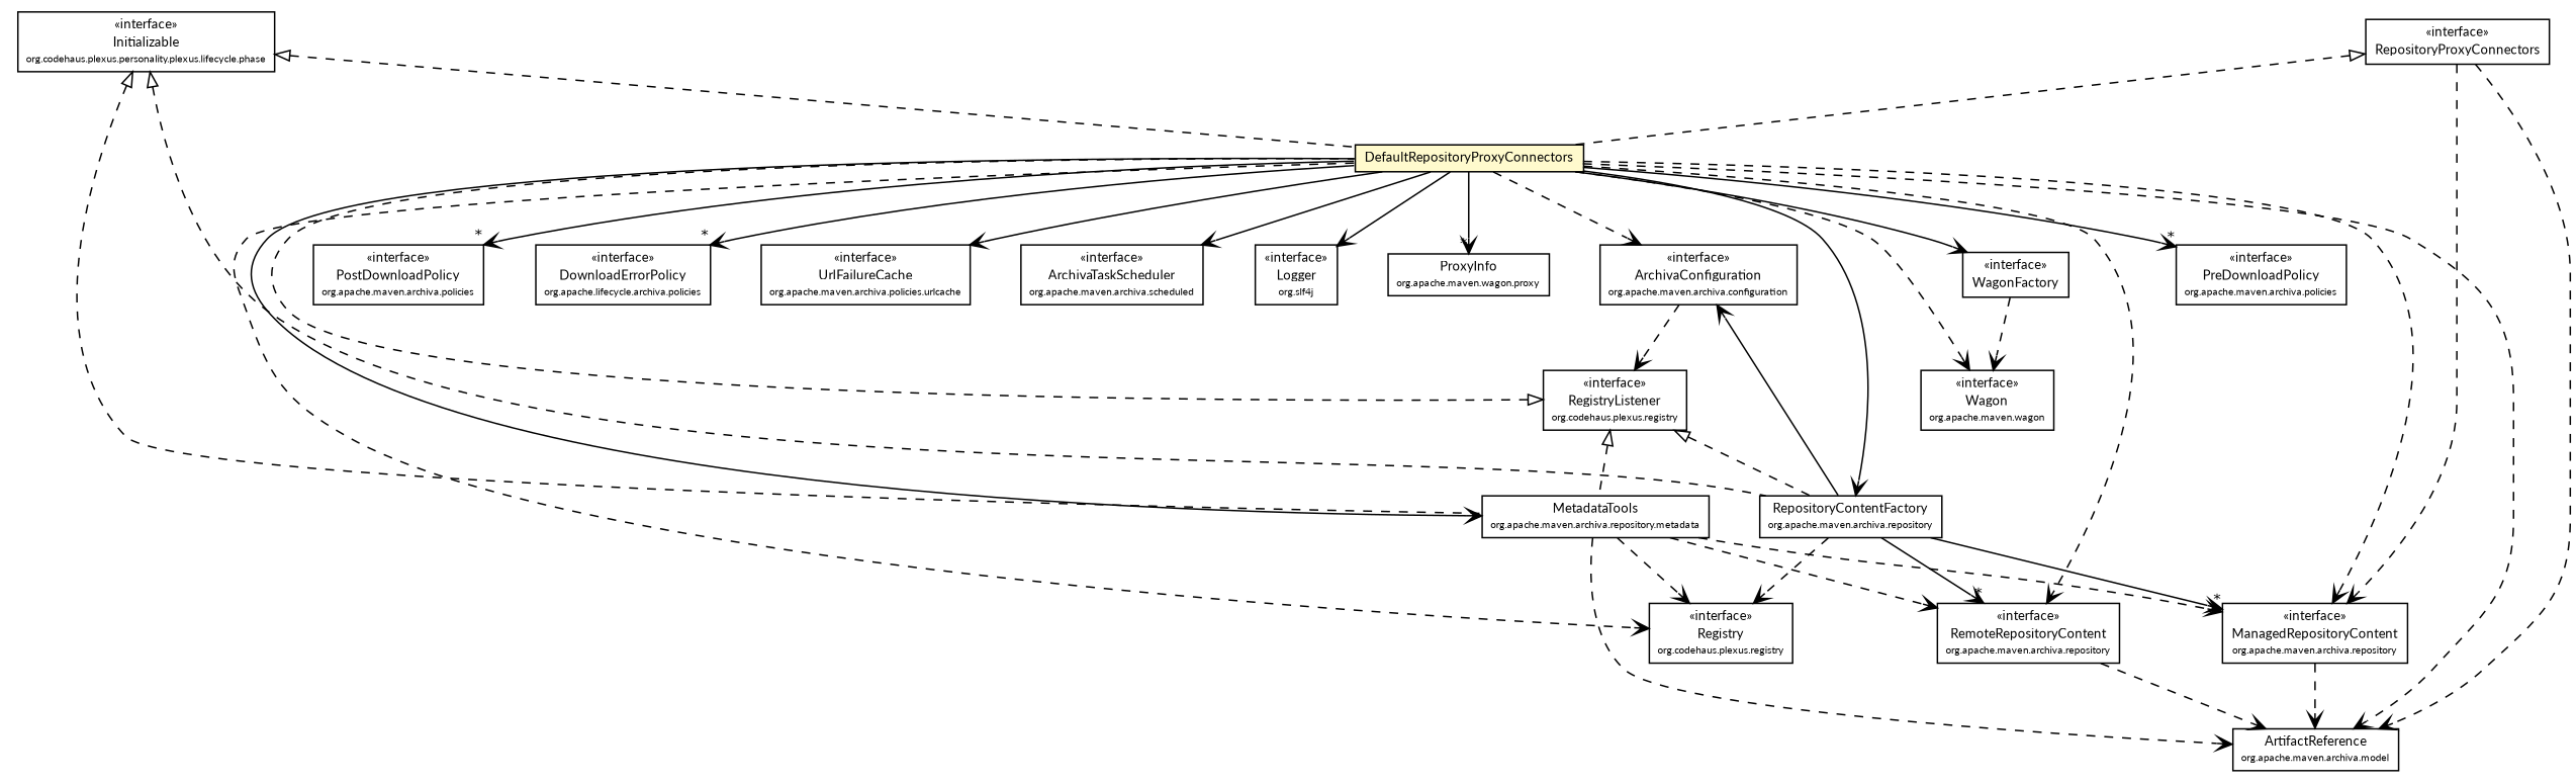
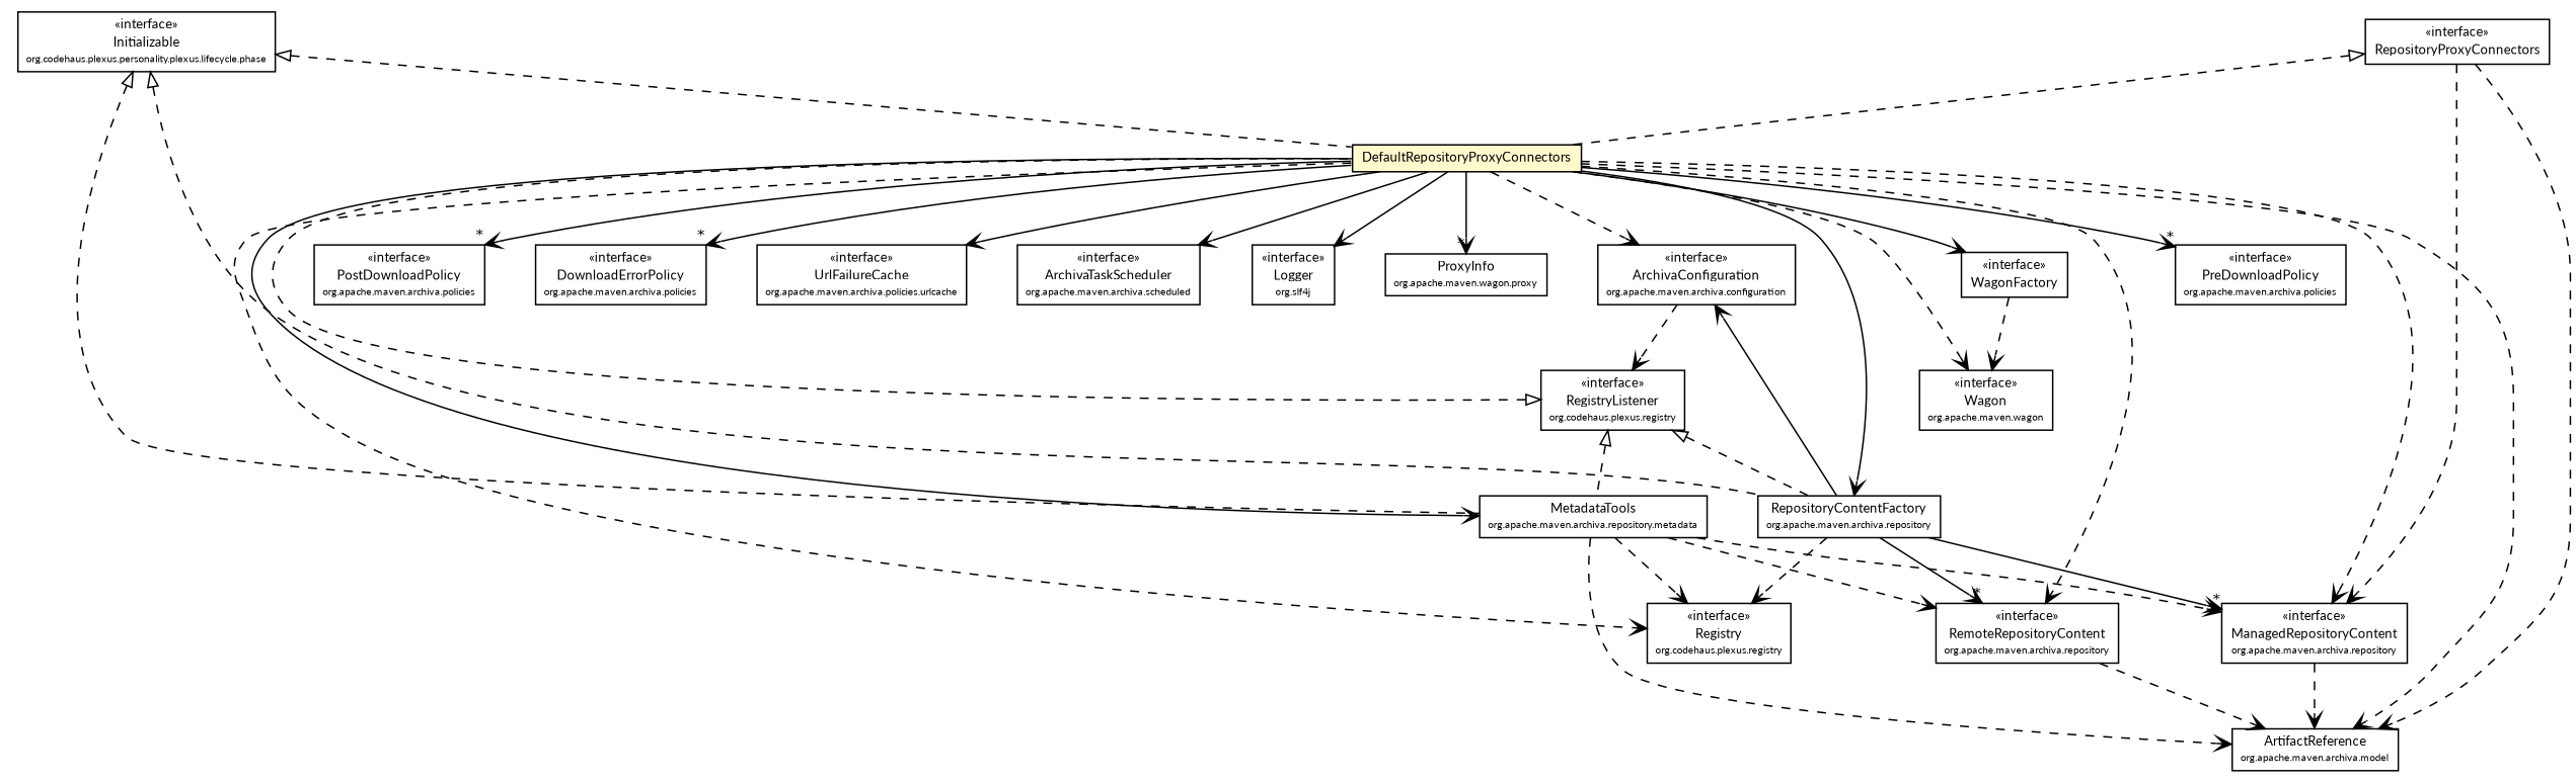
  digraph {
    fontname=Lato
    node [fontcolor=black fontname=Lato fontsize=9.0 shape=plaintext]
    edge [arrowhead=open color=black fontcolor=black fontname=Lato fontsize=10.0 headport=p labelfontname=Helvetica labelfontsize=10 style=dashed tailport=p]
    n1 [label=<<table border="0" cellborder="1" cellspacing="0" cellpadding="2" port="p" href="../policies/PreDownloadPolicy.html"> 		<tr><td><table border="0" cellspacing="0" cellpadding="1"> 			<tr><td> &laquo;interface&raquo; </td></tr> 			<tr><td> PreDownloadPolicy </td></tr> 			<tr><td><font point-size="7.0"> org.apache.maven.archiva.policies </font></td></tr> 		</table></td></tr> 		</table>>]
    n2 [label=<<table border="0" cellborder="1" cellspacing="0" cellpadding="2" port="p" href="../policies/PostDownloadPolicy.html"> 		<tr><td><table border="0" cellspacing="0" cellpadding="1"> 			<tr><td> &laquo;interface&raquo; </td></tr> 			<tr><td> PostDownloadPolicy </td></tr> 			<tr><td><font point-size="7.0"> org.apache.maven.archiva.policies </font></td></tr> 		</table></td></tr> 		</table>>]
-   n3 [label=<<table border="0" cellborder="1" cellspacing="0" cellpadding="2" port="p" href="../policies/DownloadErrorPolicy.html"> 		<tr><td><table border="0" cellspacing="0" cellpadding="1"> 			<tr><td> &laquo;interface&raquo; </td></tr> 			<tr><td> DownloadErrorPolicy </td></tr> 			<tr><td><font point-size="7.0"> org.apache.lifecycle.archiva.policies </font></td></tr> 		</table></td></tr> 		</table>>]
+   n3 [label=<<table border="0" cellborder="1" cellspacing="0" cellpadding="2" port="p" href="../policies/DownloadErrorPolicy.html"> 		<tr><td><table border="0" cellspacing="0" cellpadding="1"> 			<tr><td> &laquo;interface&raquo; </td></tr> 			<tr><td> DownloadErrorPolicy </td></tr> 			<tr><td><font point-size="7.0"> org.apache.maven.archiva.policies </font></td></tr> 		</table></td></tr> 		</table>>]
    n4 [label=<<table border="0" cellborder="1" cellspacing="0" cellpadding="2" port="p" href="../policies/urlcache/UrlFailureCache.html"> 		<tr><td><table border="0" cellspacing="0" cellpadding="1"> 			<tr><td> &laquo;interface&raquo; </td></tr> 			<tr><td> UrlFailureCache </td></tr> 			<tr><td><font point-size="7.0"> org.apache.maven.archiva.policies.urlcache </font></td></tr> 		</table></td></tr> 		</table>>]
    n5 [label=<<table border="0" cellborder="1" cellspacing="0" cellpadding="2" port="p" href="../configuration/ArchivaConfiguration.html"> 		<tr><td><table border="0" cellspacing="0" cellpadding="1"> 			<tr><td> &laquo;interface&raquo; </td></tr> 			<tr><td> ArchivaConfiguration </td></tr> 			<tr><td><font point-size="7.0"> org.apache.maven.archiva.configuration </font></td></tr> 		</table></td></tr> 		</table>>]
    n6 [label=<<table border="0" cellborder="1" cellspacing="0" cellpadding="2" port="p" href="http://java.sun.com/j2se/1.4.2/docs/api/org/codehaus/plexus/registry/RegistryListener.html"> 		<tr><td><table border="0" cellspacing="0" cellpadding="1"> 			<tr><td> &laquo;interface&raquo; </td></tr> 			<tr><td> RegistryListener </td></tr> 			<tr><td><font point-size="7.0"> org.codehaus.plexus.registry </font></td></tr> 		</table></td></tr> 		</table>>]
    n7 [label=<<table border="0" cellborder="1" cellspacing="0" cellpadding="2" port="p" href="../repository/RepositoryContentFactory.html"> 		<tr><td><table border="0" cellspacing="0" cellpadding="1"> 			<tr><td> RepositoryContentFactory </td></tr> 			<tr><td><font point-size="7.0"> org.apache.maven.archiva.repository </font></td></tr> 		</table></td></tr> 		</table>>]
    n8 [label=<<table border="0" cellborder="1" cellspacing="0" cellpadding="2" port="p" href="../repository/metadata/MetadataTools.html"> 		<tr><td><table border="0" cellspacing="0" cellpadding="1"> 			<tr><td> MetadataTools </td></tr> 			<tr><td><font point-size="7.0"> org.apache.maven.archiva.repository.metadata </font></td></tr> 		</table></td></tr> 		</table>>]
    n9 [label=<<table border="0" cellborder="1" cellspacing="0" cellpadding="2" port="p" bgcolor="lemonChiffon" href="./DefaultRepositoryProxyConnectors.html"> 		<tr><td><table border="0" cellspacing="0" cellpadding="1"> 			<tr><td> DefaultRepositoryProxyConnectors </td></tr> 		</table></td></tr> 		</table>>]
    n10 [label=<<table border="0" cellborder="1" cellspacing="0" cellpadding="2" port="p" href="../repository/RemoteRepositoryContent.html"> 		<tr><td><table border="0" cellspacing="0" cellpadding="1"> 			<tr><td> &laquo;interface&raquo; </td></tr> 			<tr><td> RemoteRepositoryContent </td></tr> 			<tr><td><font point-size="7.0"> org.apache.maven.archiva.repository </font></td></tr> 		</table></td></tr> 		</table>>]
    n11 [label=<<table border="0" cellborder="1" cellspacing="0" cellpadding="2" port="p" href="../repository/ManagedRepositoryContent.html"> 		<tr><td><table border="0" cellspacing="0" cellpadding="1"> 			<tr><td> &laquo;interface&raquo; </td></tr> 			<tr><td> ManagedRepositoryContent </td></tr> 			<tr><td><font point-size="7.0"> org.apache.maven.archiva.repository </font></td></tr> 		</table></td></tr> 		</table>>]
    n12 [label=<<table border="0" cellborder="1" cellspacing="0" cellpadding="2" port="p" href="http://java.sun.com/j2se/1.4.2/docs/api/org/codehaus/plexus/registry/Registry.html"> 		<tr><td><table border="0" cellspacing="0" cellpadding="1"> 			<tr><td> &laquo;interface&raquo; </td></tr> 			<tr><td> Registry </td></tr> 			<tr><td><font point-size="7.0"> org.codehaus.plexus.registry </font></td></tr> 		</table></td></tr> 		</table>>]
    n13 [label=<<table border="0" cellborder="1" cellspacing="0" cellpadding="2" port="p" href="http://java.sun.com/j2se/1.4.2/docs/api/org/apache/maven/archiva/model/ArtifactReference.html"> 		<tr><td><table border="0" cellspacing="0" cellpadding="1"> 			<tr><td> ArtifactReference </td></tr> 			<tr><td><font point-size="7.0"> org.apache.maven.archiva.model </font></td></tr> 		</table></td></tr> 		</table>>]
    n14 [label=<<table border="0" cellborder="1" cellspacing="0" cellpadding="2" port="p" href="../scheduled/ArchivaTaskScheduler.html"> 		<tr><td><table border="0" cellspacing="0" cellpadding="1"> 			<tr><td> &laquo;interface&raquo; </td></tr> 			<tr><td> ArchivaTaskScheduler </td></tr> 			<tr><td><font point-size="7.0"> org.apache.maven.archiva.scheduled </font></td></tr> 		</table></td></tr> 		</table>>]
    n15 [label=<<table border="0" cellborder="1" cellspacing="0" cellpadding="2" port="p" href="./WagonFactory.html"> 		<tr><td><table border="0" cellspacing="0" cellpadding="1"> 			<tr><td> &laquo;interface&raquo; </td></tr> 			<tr><td> WagonFactory </td></tr> 		</table></td></tr> 		</table>>]
    n16 [label=<<table border="0" cellborder="1" cellspacing="0" cellpadding="2" port="p" href="http://java.sun.com/j2se/1.4.2/docs/api/org/apache/maven/wagon/Wagon.html"> 		<tr><td><table border="0" cellspacing="0" cellpadding="1"> 			<tr><td> &laquo;interface&raquo; </td></tr> 			<tr><td> Wagon </td></tr> 			<tr><td><font point-size="7.0"> org.apache.maven.wagon </font></td></tr> 		</table></td></tr> 		</table>>]
    n17 [label=<<table border="0" cellborder="1" cellspacing="0" cellpadding="2" port="p" href="./RepositoryProxyConnectors.html"> 		<tr><td><table border="0" cellspacing="0" cellpadding="1"> 			<tr><td> &laquo;interface&raquo; </td></tr> 			<tr><td> RepositoryProxyConnectors </td></tr> 		</table></td></tr> 		</table>>]
    n18 [label=<<table border="0" cellborder="1" cellspacing="0" cellpadding="2" port="p" href="http://java.sun.com/j2se/1.4.2/docs/api/org/slf4j/Logger.html"> 		<tr><td><table border="0" cellspacing="0" cellpadding="1"> 			<tr><td> &laquo;interface&raquo; </td></tr> 			<tr><td> Logger </td></tr> 			<tr><td><font point-size="7.0"> org.slf4j </font></td></tr> 		</table></td></tr> 		</table>>]
    n19 [label=<<table border="0" cellborder="1" cellspacing="0" cellpadding="2" port="p" href="http://java.sun.com/j2se/1.4.2/docs/api/org/apache/maven/wagon/proxy/ProxyInfo.html"> 		<tr><td><table border="0" cellspacing="0" cellpadding="1"> 			<tr><td> ProxyInfo </td></tr> 			<tr><td><font point-size="7.0"> org.apache.maven.wagon.proxy </font></td></tr> 		</table></td></tr> 		</table>>]
    n20 [label=<<table border="0" cellborder="1" cellspacing="0" cellpadding="2" port="p" href="http://java.sun.com/j2se/1.4.2/docs/api/org/codehaus/plexus/personality/plexus/lifecycle/phase/Initializable.html"> 		<tr><td><table border="0" cellspacing="0" cellpadding="1"> 			<tr><td> &laquo;interface&raquo; </td></tr> 			<tr><td> Initializable </td></tr> 			<tr><td><font point-size="7.0"> org.codehaus.plexus.personality.plexus.lifecycle.phase </font></td></tr> 		</table></td></tr> 		</table>>]
    n5 -> n6
    n6 -> n7 [arrowtail=empty dir=back fontsize=10 arrowhead="" color="" fontcolor=""]
    n6 -> n8 [arrowtail=empty dir=back fontsize=10 arrowhead="" color="" fontcolor=""]
    n6 -> n9 [arrowtail=empty dir=back fontsize=10 arrowhead="" color="" fontcolor=""]
    n7 -> n5 [style=""]
    n7 -> n10 [headlabel="*" style=""]
    n7 -> n11 [headlabel="*" style=""]
    n7 -> n12
    n8 -> n10
    n8 -> n11
    n8 -> n12
    n8 -> n13
    n9 -> n1 [headlabel="*" style=""]
    n9 -> n2 [headlabel="*" style=""]
    n9 -> n3 [headlabel="*" style=""]
    n9 -> n4 [style=""]
    n9 -> n5
    n9 -> n7 [style=""]
    n9 -> n8 [style=""]
    n9 -> n10
    n9 -> n11
    n9 -> n12
    n9 -> n13
    n9 -> n14 [style=""]
    n9 -> n15 [style=""]
    n9 -> n16
    n9 -> n18 [style=""]
    n9 -> n19 [headlabel="*" style=""]
    n10 -> n13
    n11 -> n13
    n15 -> n16
    n17 -> n9 [arrowtail=empty dir=back fontsize=10 arrowhead="" color="" fontcolor=""]
    n17 -> n11
    n17 -> n13
    n20 -> n7 [arrowtail=empty dir=back fontsize=10 arrowhead="" color="" fontcolor=""]
    n20 -> n8 [arrowtail=empty dir=back fontsize=10 arrowhead="" color="" fontcolor=""]
    n20 -> n9 [arrowtail=empty dir=back fontsize=10 arrowhead="" color="" fontcolor=""]
  }
